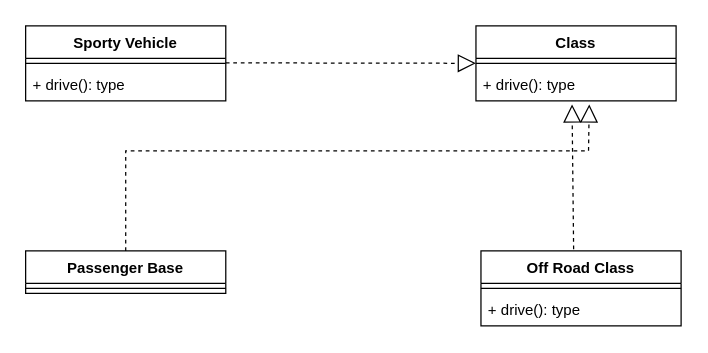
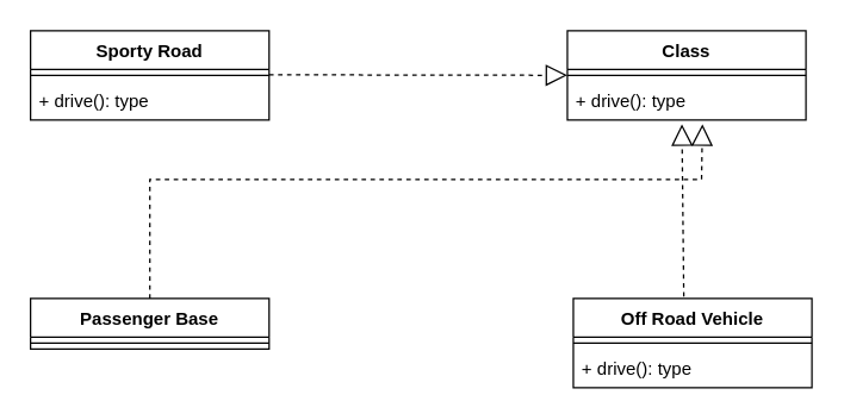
  <mxCell id="0" />
  <mxCell id="1" parent="0" />
- <mxCell id="2" value="Sporty Vehicle" style="swimlane;fontStyle=1;align=center;verticalAlign=top;childLayout=stackLayout;horizontal=1;startSize=26;horizontalStack=0;resizeParent=1;resizeParentMax=0;resizeLast=0;collapsible=1;marginBottom=0;whiteSpace=wrap;html=1;" vertex="1" parent="1"><mxGeometry x="20" y="20" width="160" height="60" as="geometry" /></mxCell>
+ <mxCell id="2" value="Sporty Road" style="swimlane;fontStyle=1;align=center;verticalAlign=top;childLayout=stackLayout;horizontal=1;startSize=26;horizontalStack=0;resizeParent=1;resizeParentMax=0;resizeLast=0;collapsible=1;marginBottom=0;whiteSpace=wrap;html=1;" vertex="1" parent="1"><mxGeometry x="20" y="20" width="160" height="60" as="geometry" /></mxCell>
  <mxCell id="3" value="" style="line;strokeWidth=1;fillColor=none;align=left;verticalAlign=middle;spacingTop=-1;spacingLeft=3;spacingRight=3;rotatable=0;labelPosition=right;points=[];portConstraint=eastwest;strokeColor=inherit;" vertex="1" parent="2"><mxGeometry y="26" width="160" height="8" as="geometry" /></mxCell>
  <mxCell id="4" value="+ drive(): type" style="text;strokeColor=none;fillColor=none;align=left;verticalAlign=top;spacingLeft=4;spacingRight=4;overflow=hidden;rotatable=0;points=[[0,0.5],[1,0.5]];portConstraint=eastwest;whiteSpace=wrap;html=1;" vertex="1" parent="2"><mxGeometry y="34" width="160" height="26" as="geometry" /></mxCell>
  <mxCell id="5" value="&lt;div&gt;&lt;span style=&quot;background-color: initial;&quot;&gt;Class&lt;/span&gt;&lt;br&gt;&lt;/div&gt;" style="swimlane;fontStyle=1;align=center;verticalAlign=top;childLayout=stackLayout;horizontal=1;startSize=26;horizontalStack=0;resizeParent=1;resizeParentMax=0;resizeLast=0;collapsible=1;marginBottom=0;whiteSpace=wrap;html=1;" vertex="1" parent="1"><mxGeometry x="380" y="20" width="160" height="60" as="geometry" /></mxCell>
  <mxCell id="6" value="" style="line;strokeWidth=1;fillColor=none;align=left;verticalAlign=middle;spacingTop=-1;spacingLeft=3;spacingRight=3;rotatable=0;labelPosition=right;points=[];portConstraint=eastwest;strokeColor=inherit;" vertex="1" parent="5"><mxGeometry y="26" width="160" height="8" as="geometry" /></mxCell>
  <mxCell id="7" value="+ drive(): type" style="text;strokeColor=none;fillColor=none;align=left;verticalAlign=top;spacingLeft=4;spacingRight=4;overflow=hidden;rotatable=0;points=[[0,0.5],[1,0.5]];portConstraint=eastwest;whiteSpace=wrap;html=1;" vertex="1" parent="5"><mxGeometry y="34" width="160" height="26" as="geometry" /></mxCell>
  <mxCell id="8" value="Passenger Base" style="swimlane;fontStyle=1;align=center;verticalAlign=top;childLayout=stackLayout;horizontal=1;startSize=26;horizontalStack=0;resizeParent=1;resizeParentMax=0;resizeLast=0;collapsible=1;marginBottom=0;whiteSpace=wrap;html=1;" vertex="1" parent="1"><mxGeometry x="20" y="200" width="160" height="34" as="geometry" /></mxCell>
  <mxCell id="9" value="" style="line;strokeWidth=1;fillColor=none;align=left;verticalAlign=middle;spacingTop=-1;spacingLeft=3;spacingRight=3;rotatable=0;labelPosition=right;points=[];portConstraint=eastwest;strokeColor=inherit;" vertex="1" parent="8"><mxGeometry y="26" width="160" height="8" as="geometry" /></mxCell>
- <mxCell id="10" value="Off Road&lt;span style=&quot;background-color: initial;&quot;&gt;&amp;nbsp;Class&lt;/span&gt;" style="swimlane;fontStyle=1;align=center;verticalAlign=top;childLayout=stackLayout;horizontal=1;startSize=26;horizontalStack=0;resizeParent=1;resizeParentMax=0;resizeLast=0;collapsible=1;marginBottom=0;whiteSpace=wrap;html=1;" vertex="1" parent="1"><mxGeometry x="384" y="200" width="160" height="60" as="geometry" /></mxCell>
+ <mxCell id="10" value="Off Road&lt;span style=&quot;background-color: initial;&quot;&gt;&amp;nbsp;Vehicle&lt;/span&gt;" style="swimlane;fontStyle=1;align=center;verticalAlign=top;childLayout=stackLayout;horizontal=1;startSize=26;horizontalStack=0;resizeParent=1;resizeParentMax=0;resizeLast=0;collapsible=1;marginBottom=0;whiteSpace=wrap;html=1;" vertex="1" parent="1"><mxGeometry x="384" y="200" width="160" height="60" as="geometry" /></mxCell>
  <mxCell id="11" value="" style="line;strokeWidth=1;fillColor=none;align=left;verticalAlign=middle;spacingTop=-1;spacingLeft=3;spacingRight=3;rotatable=0;labelPosition=right;points=[];portConstraint=eastwest;strokeColor=inherit;" vertex="1" parent="10"><mxGeometry y="26" width="160" height="8" as="geometry" /></mxCell>
  <mxCell id="12" value="+ drive(): type" style="text;strokeColor=none;fillColor=none;align=left;verticalAlign=top;spacingLeft=4;spacingRight=4;overflow=hidden;rotatable=0;points=[[0,0.5],[1,0.5]];portConstraint=eastwest;whiteSpace=wrap;html=1;" vertex="1" parent="10"><mxGeometry y="34" width="160" height="26" as="geometry" /></mxCell>
  <mxCell id="13" value="" style="endArrow=block;dashed=1;endFill=0;endSize=12;html=1;rounded=0;entryX=0;entryY=0.5;entryDx=0;entryDy=0;entryPerimeter=0;" edge="1" parent="1" target="6"><mxGeometry width="160" relative="1" as="geometry"><mxPoint x="180" y="49.66" as="sourcePoint" /><mxPoint x="340" y="49.66" as="targetPoint" /></mxGeometry></mxCell>
  <mxCell id="14" value="" style="endArrow=block;dashed=1;endFill=0;endSize=12;html=1;rounded=0;exitX=0.5;exitY=0;exitDx=0;exitDy=0;entryX=0.566;entryY=1.111;entryDx=0;entryDy=0;entryPerimeter=0;" edge="1" parent="1" source="8" target="7"><mxGeometry width="160" relative="1" as="geometry"><mxPoint x="110" y="150" as="sourcePoint" /><mxPoint x="470" y="100" as="targetPoint" /><Array as="points"><mxPoint x="100" y="120" /><mxPoint x="470" y="120" /></Array></mxGeometry></mxCell>
  <mxCell id="15" value="" style="endArrow=block;dashed=1;endFill=0;endSize=12;html=1;rounded=0;entryX=0.48;entryY=1.111;entryDx=0;entryDy=0;entryPerimeter=0;exitX=0.463;exitY=-0.021;exitDx=0;exitDy=0;exitPerimeter=0;" edge="1" parent="1" source="10" target="7"><mxGeometry width="160" relative="1" as="geometry"><mxPoint x="330" y="160" as="sourcePoint" /><mxPoint x="530" y="160.34" as="targetPoint" /></mxGeometry></mxCell>
